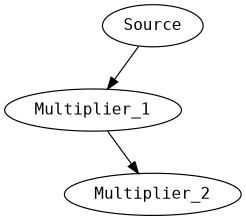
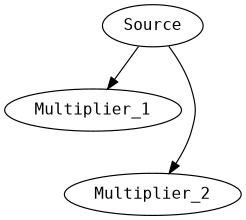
  digraph {
    fontname="DejaVu Sans Mono"
    node [fontname="DejaVu Sans Mono"]
    edge [fontname="DejaVu Sans Mono"]
    Source
    Multiplier_1
    Multiplier_2
    Source -> Multiplier_1
-   Multiplier_1 -> Multiplier_2
+   Source -> Multiplier_2
  }
